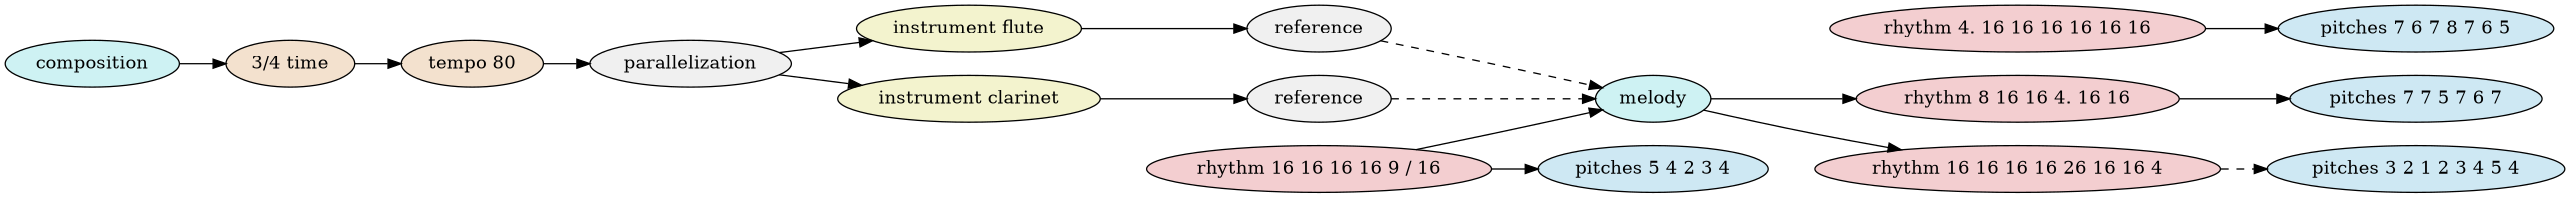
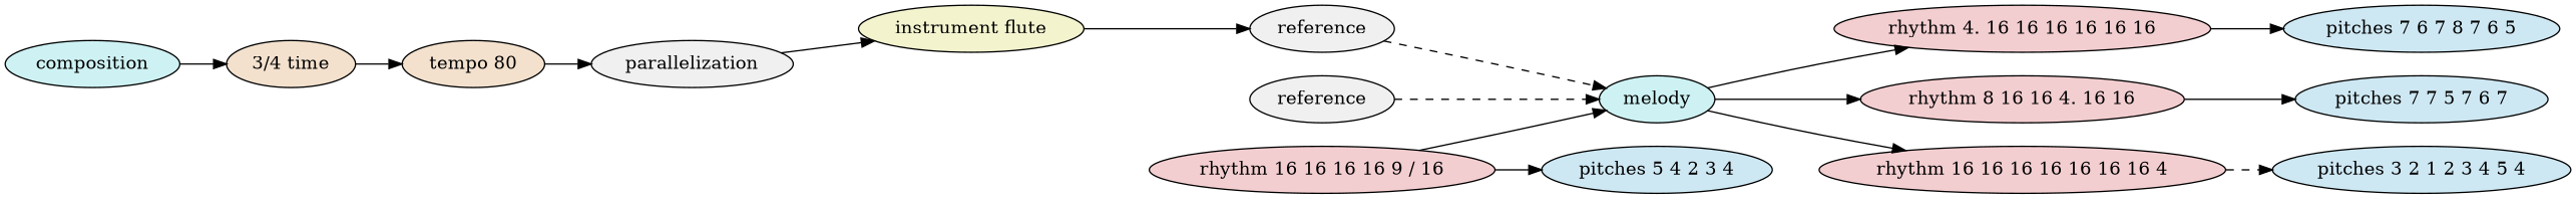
  digraph {
    ordering=out
    rankdir=LR
    node [fillcolor="#f3ced0" style=filled]
    n1 [fillcolor="#cef2f3" label=composition]
    n2 [fillcolor="#f3e1ce" label="3/4 time"]
    n3 [fillcolor="#f3e1ce" label="tempo 80"]
    n4 [fillcolor="#f0f0f0" label=parallelization]
    n5 [fillcolor="#f3f3ce" label="instrument flute"]
-   n6 [fillcolor="#f3f3ce" label="instrument clarinet"]
    n7 [fillcolor="#f0f0f0" label=reference]
    n8 [fillcolor="#f0f0f0" label=reference]
    n9 [fillcolor="#cef2f3" label=melody]
    n10 [label="rhythm 4. 16 16 16 16 16 16"]
    n11 [label="rhythm 8 16 16 4. 16 16"]
-   n12 [label="rhythm 16 16 16 16 26 16 16 4"]
+   n12 [label="rhythm 16 16 16 16 16 16 16 4"]
    n13 [fillcolor="#cee8f3" label="pitches 7 6 7 8 7 6 5"]
    n14 [fillcolor="#cee8f3" label="pitches 7 7 5 7 6 7"]
    n15 [label="rhythm 16 16 16 16 9 / 16"]
    n16 [fillcolor="#cee8f3" label="pitches 5 4 2 3 4"]
    n17 [fillcolor="#cee8f3" label="pitches 3 2 1 2 3 4 5 4"]
    n1 -> n2
    n2 -> n3
    n3 -> n4
    n4 -> n5
-   n4 -> n6
    n5 -> n7
-   n6 -> n8
    n7 -> n9 [style=dashed]
    n8 -> n9 [style=dashed]
+   n9 -> n10
    n9 -> n11
    n9 -> n12
    n10 -> n13
    n11 -> n14
    n12 -> n17 [style=dashed]
    n15 -> n9
    n15 -> n16
  }
